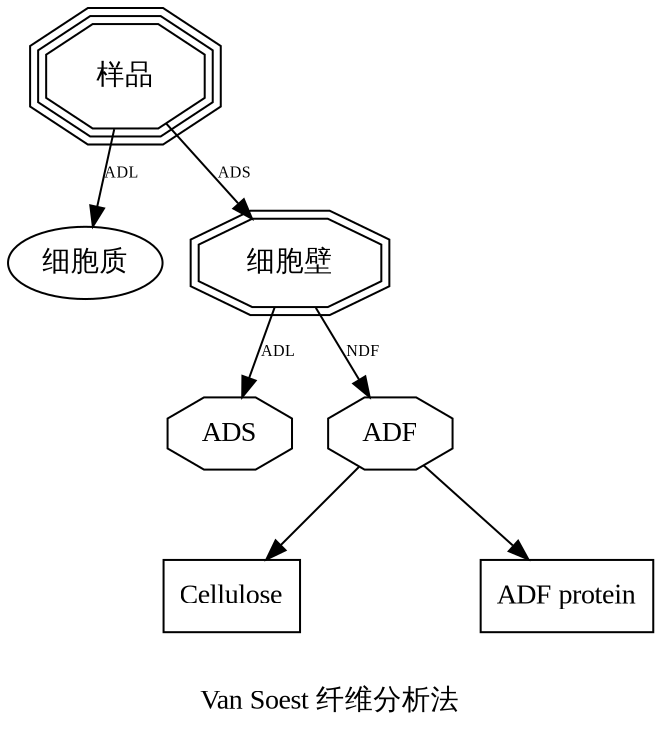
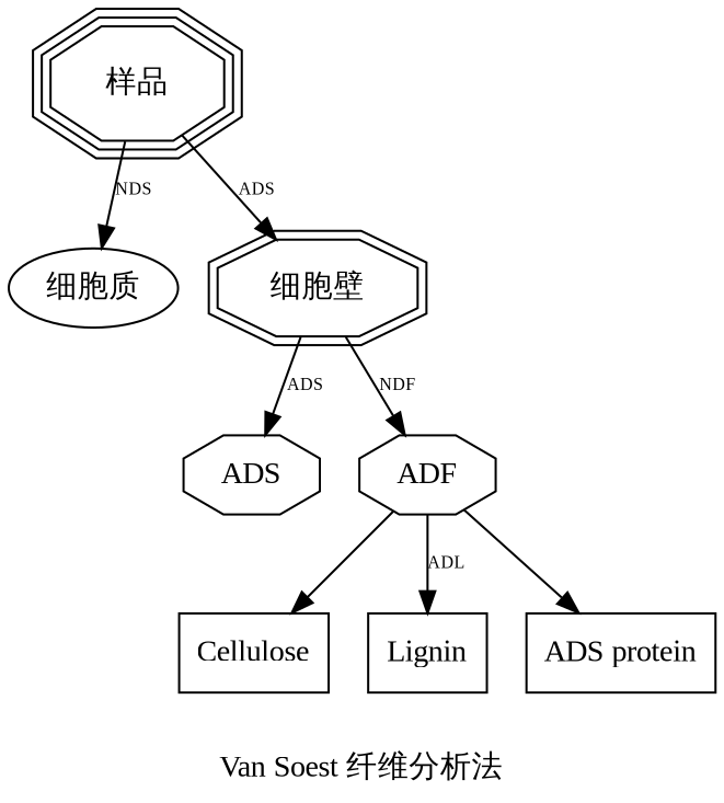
  digraph {
    fontname="Liberation Serif"
    label=<Van Soest 纤维分析法>
    node [fontname="Liberation Serif" shape=box]
    edge [fontname="Liberation Serif" fontsize=8]
    "样品" [shape=tripleoctagon]
    "细胞质" [shape=ellipse]
    "细胞壁" [shape=doubleoctagon]
    ADS [shape=octagon]
    ADF [shape=octagon]
    Cellulose
-   "ADF protein"
-   "样品" -> "细胞质" [label=ADL]
+   Lignin
+   "ADF protein" [label="ADS protein"]
+   "样品" -> "细胞质" [label=NDS]
    "样品" -> "细胞壁" [label=ADS]
-   "细胞壁" -> ADS [label=ADL]
+   "细胞壁" -> ADS [label=ADS]
    "细胞壁" -> ADF [label=NDF]
    ADF -> Cellulose
+   ADF -> Lignin [label=ADL]
    ADF -> "ADF protein"
  }
